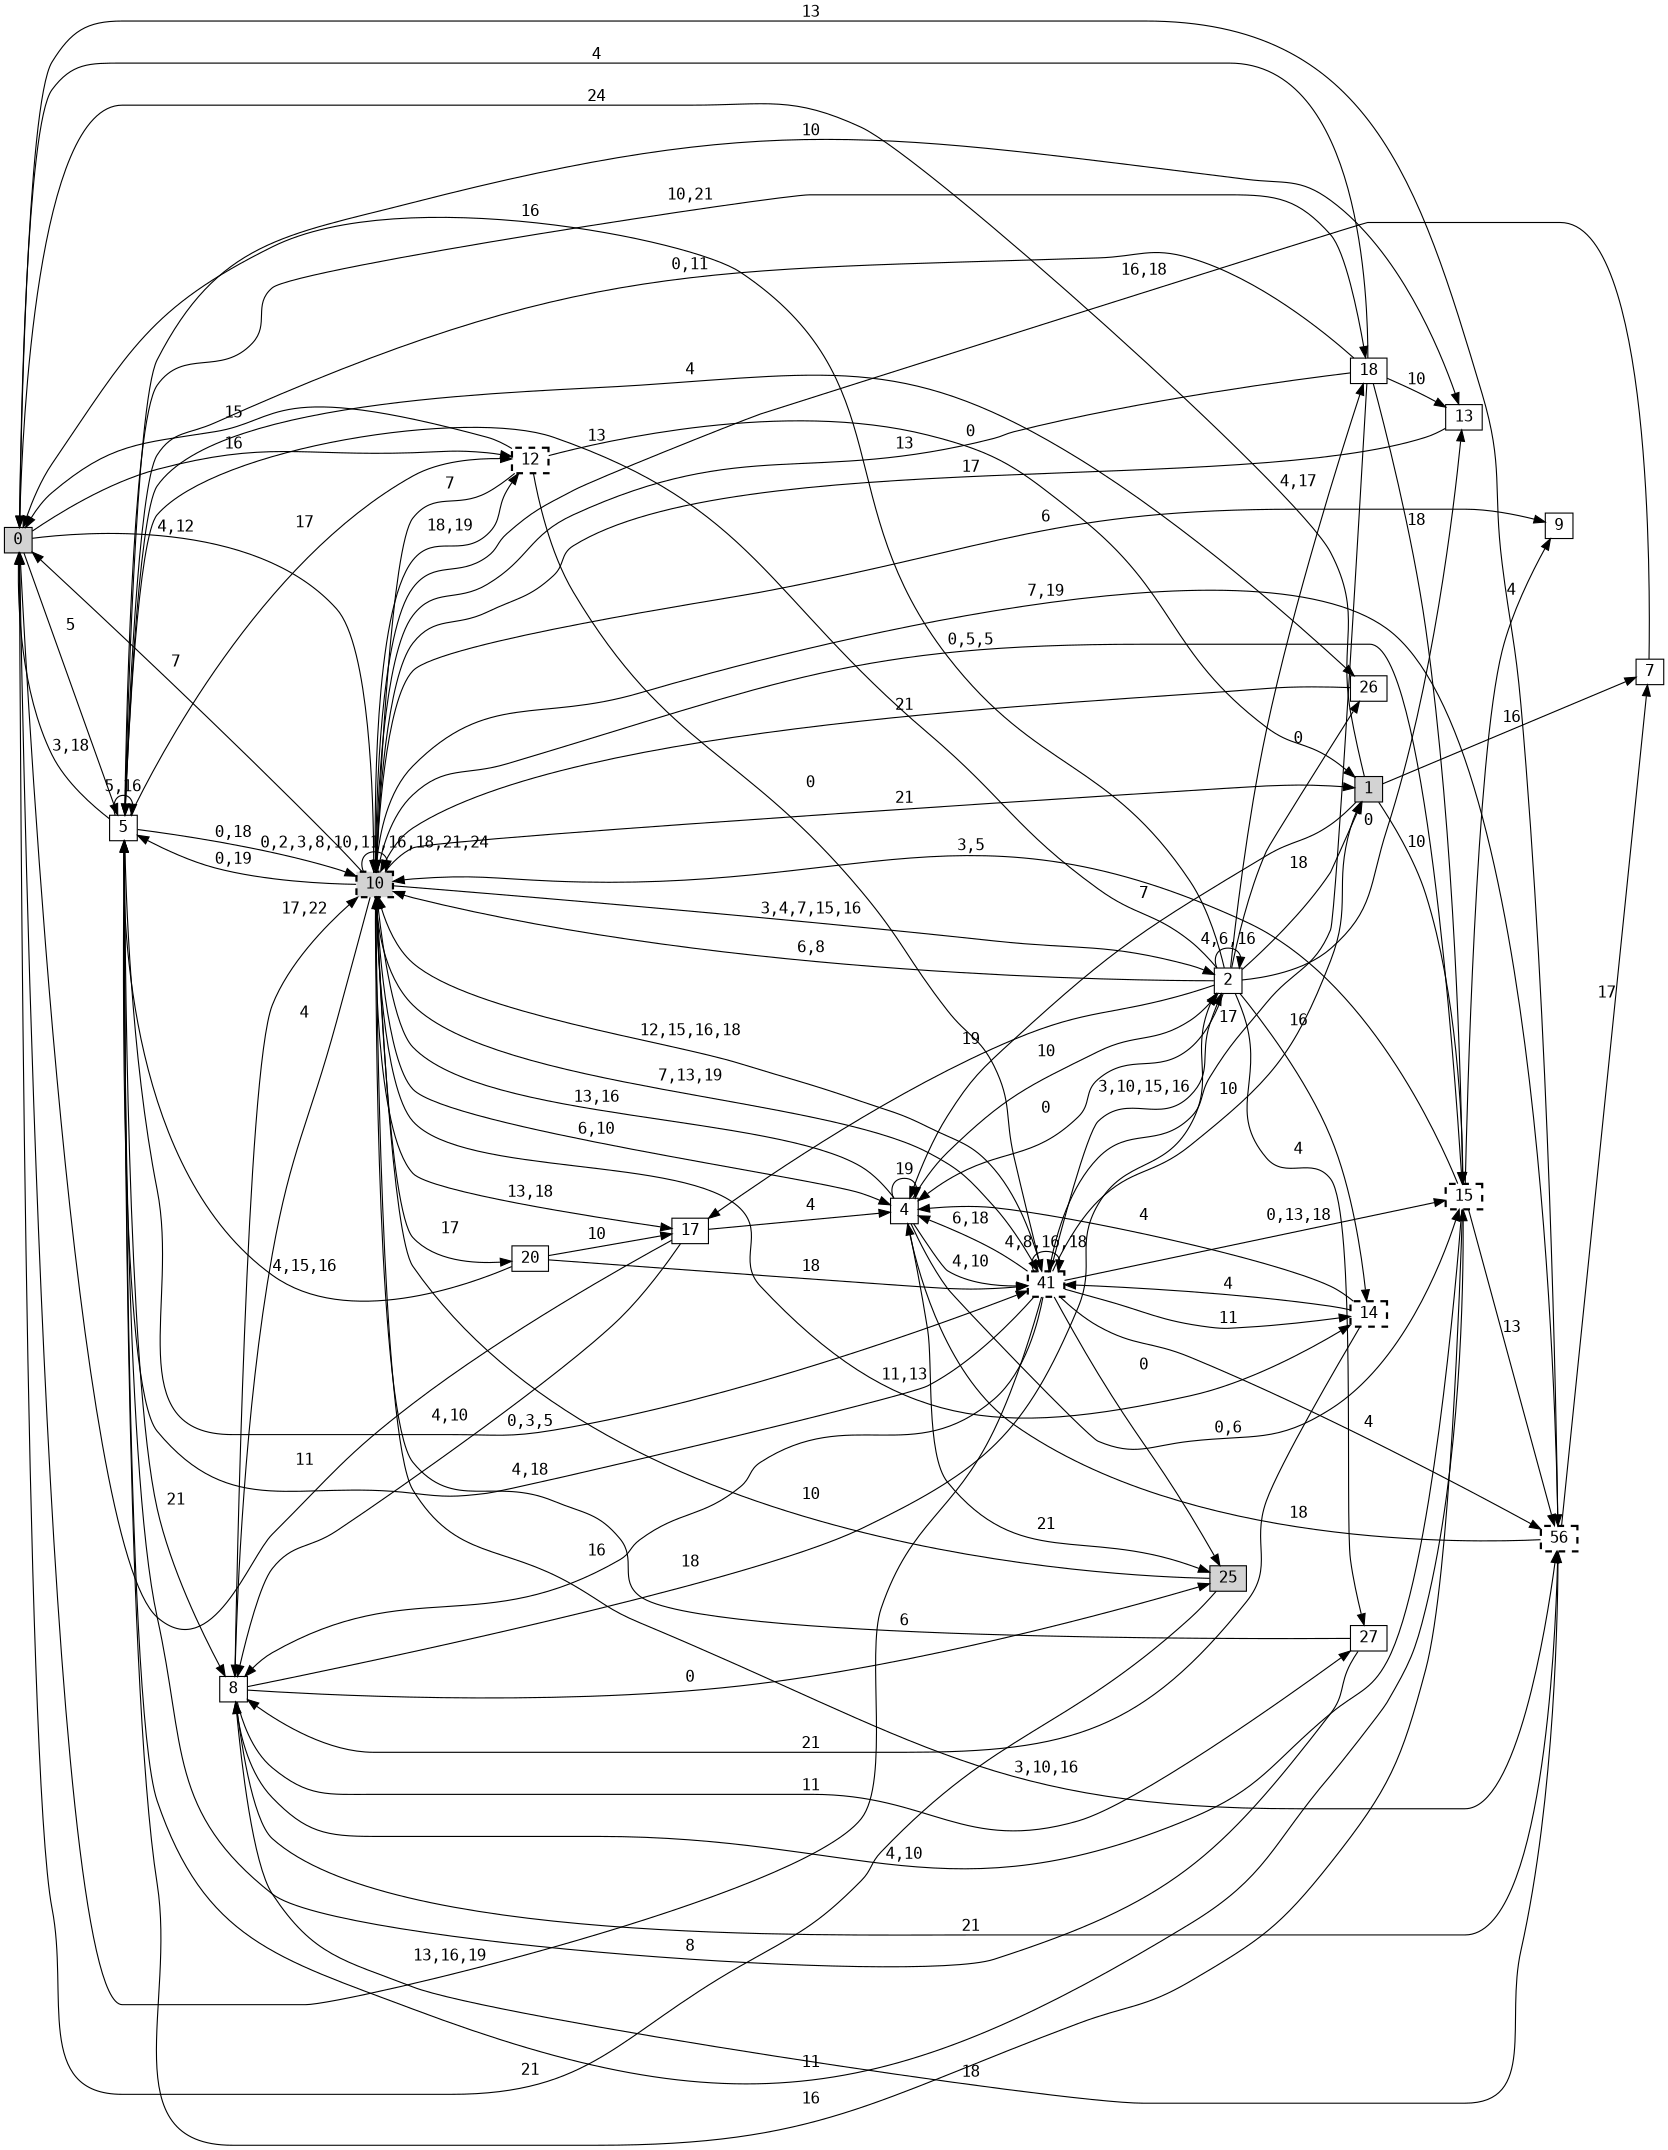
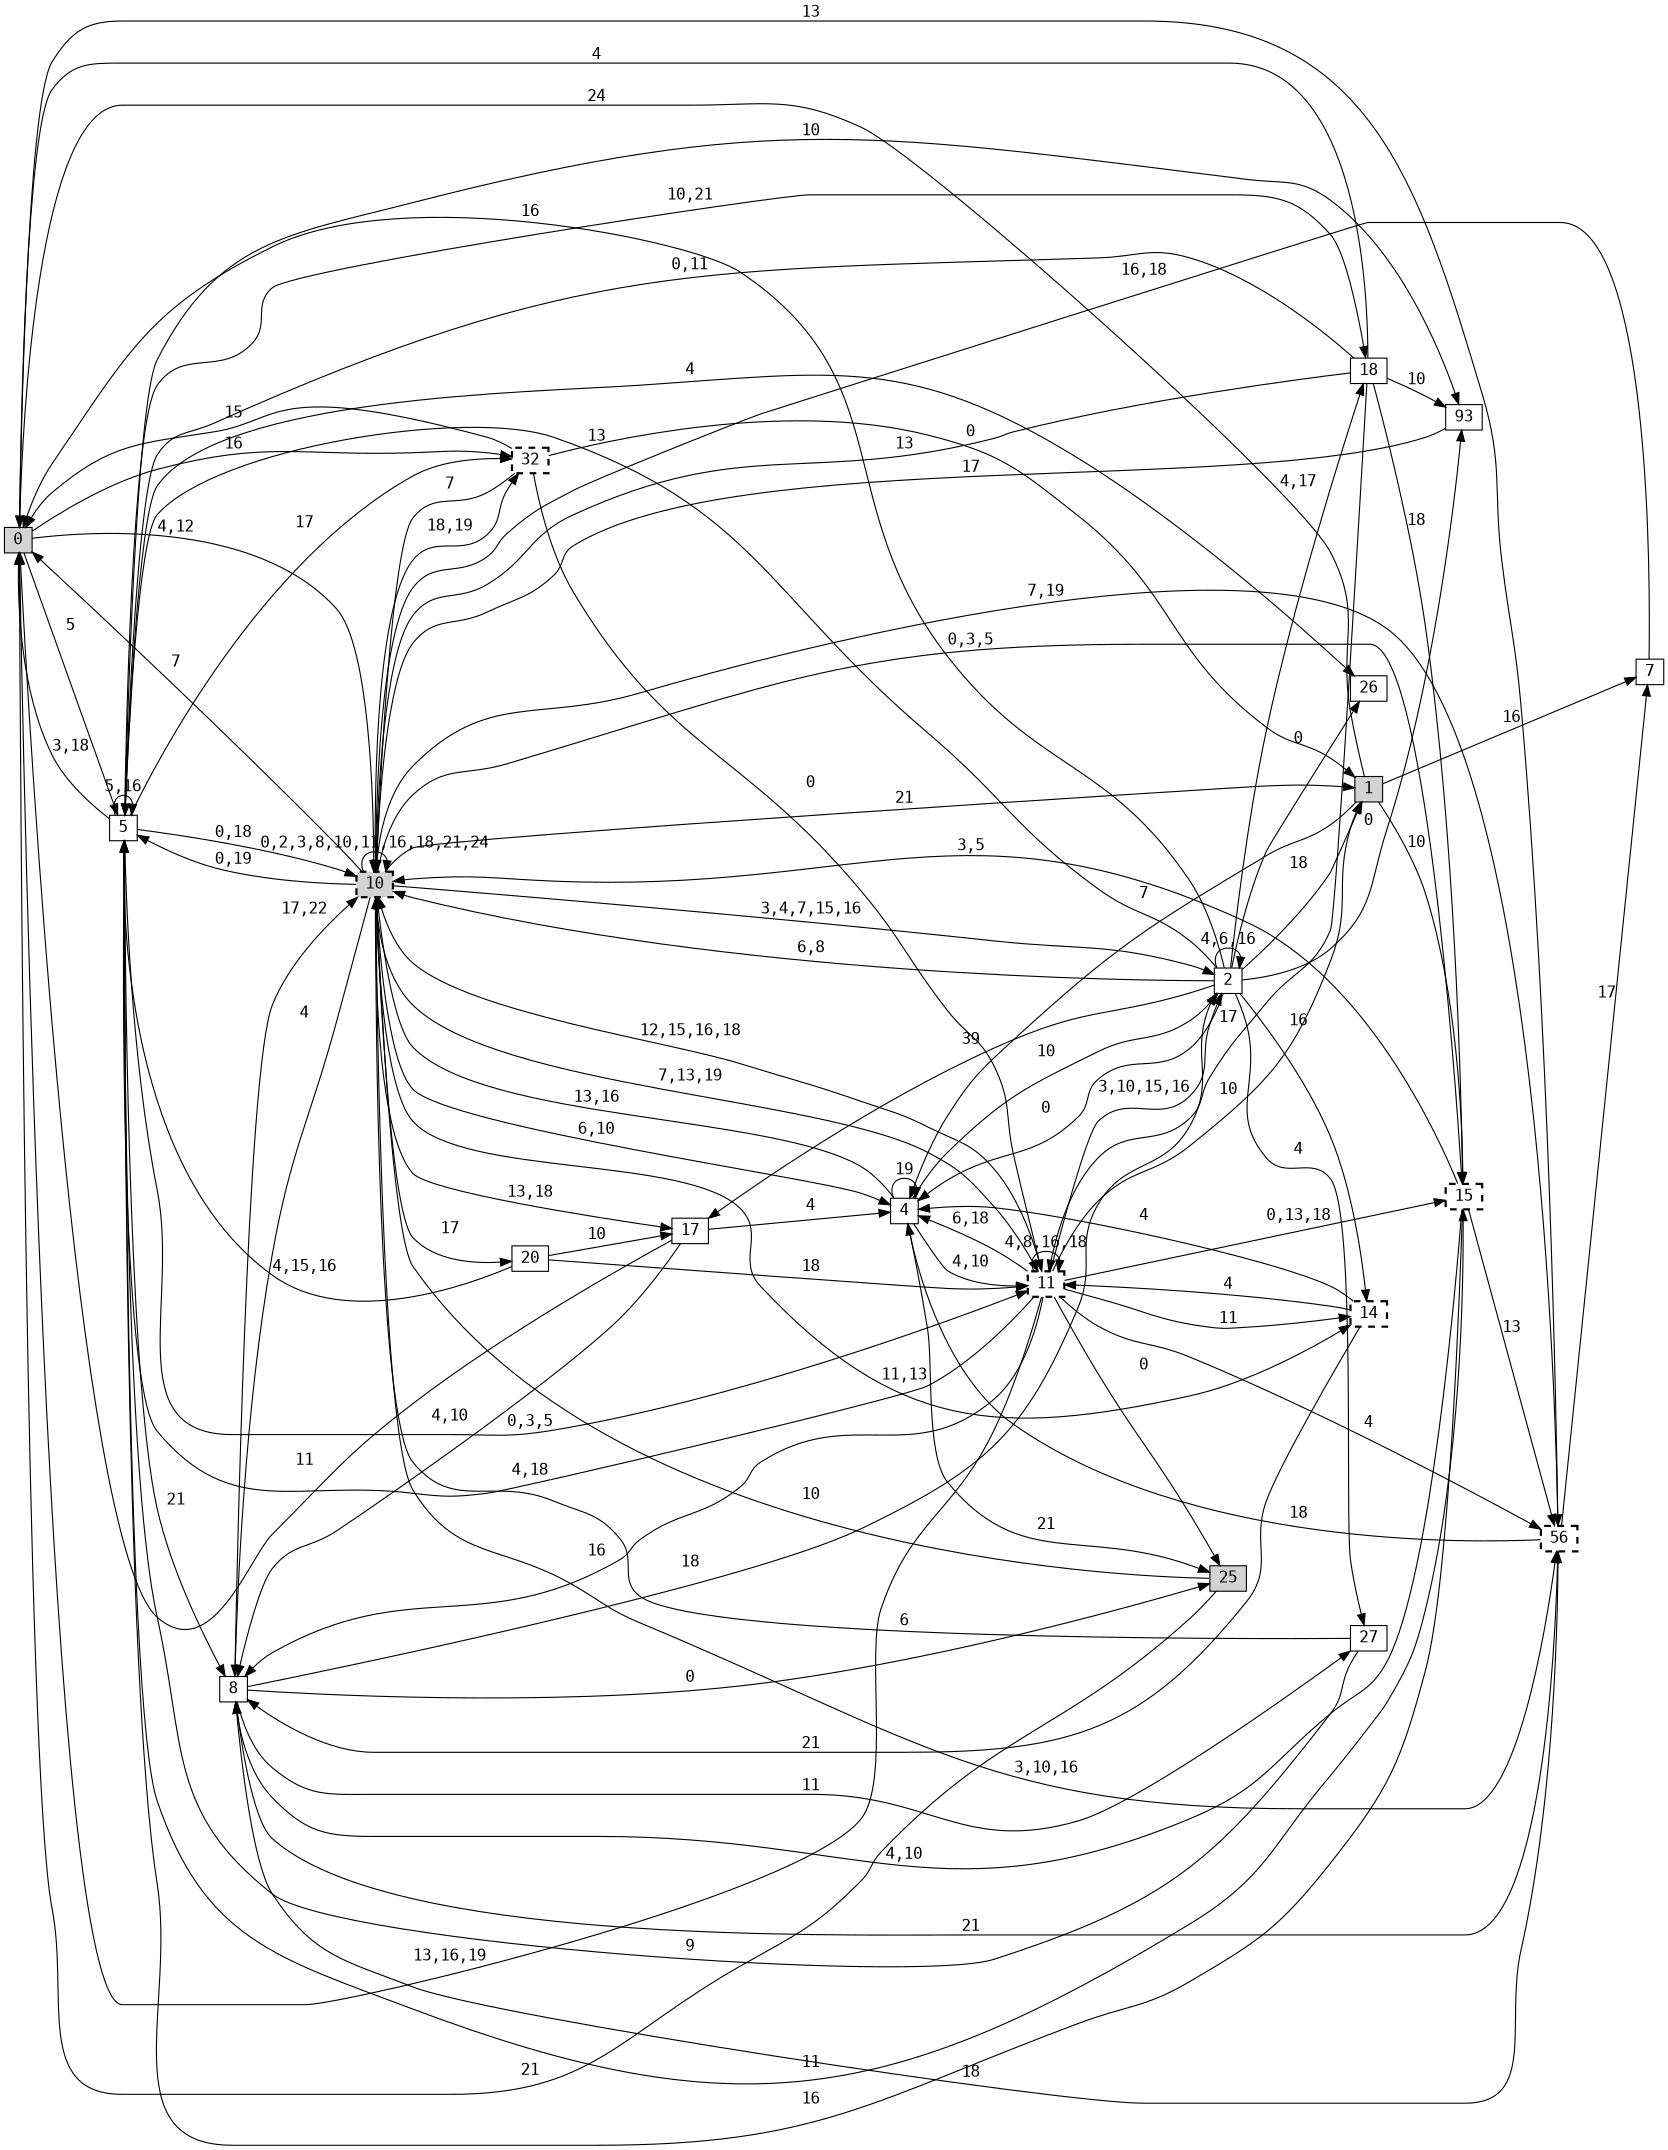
  digraph {
    fontname="DejaVu Sans Mono"
    rankdir=LR
    node [fontname="DejaVu Sans Mono" shape=box]
    edge [fontname="DejaVu Sans Mono"]
    n1 [height=0.1 label=0 style=filled width=0.1]
    n2 [height=0.1 label=5 width=0.1]
    n3 [height=0.1 label=10 style="filled,bold,dashed" width=0.1]
-   n4 [height=0.1 label=12 style="bold,dashed" width=0.1]
+   n4 [height=0.1 label=32 style="bold,dashed" width=0.1]
    n5 [height=0.1 label=56 style="bold,dashed" width=0.1]
    n6 [height=0.1 label=15 style="bold,dashed" width=0.1]
-   n7 [height=0.1 label=13 width=0.1]
+   n7 [height=0.1 label=93 width=0.1]
    n8 [height=0.1 label=18 width=0.1]
    n9 [height=0.1 label=26 width=0.1]
-   n10 [height=0.1 label=41 style="bold,dashed" width=0.1]
+   n10 [height=0.1 label=11 style="bold,dashed" width=0.1]
    n11 [height=0.1 label=8 width=0.1]
    n12 [height=0.1 label=1 style=filled width=0.1]
    n13 [height=0.1 label=4 width=0.1]
    n14 [height=0.1 label=2 width=0.1]
    n15 [height=0.1 label=14 style="bold,dashed" width=0.1]
    n16 [height=0.1 label=17 width=0.1]
-   n17 [height=0.1 label=9 width=0.1]
    n18 [height=0.1 label=20 width=0.1]
    n19 [height=0.1 label=7 width=0.1]
    n20 [height=0.1 label=25 style=filled width=0.1]
    n21 [height=0.1 label=27 width=0.1]
    n1 -> n2 [label=5]
    n1 -> n3 [label="4,12"]
    n1 -> n4 [label=16]
    n1 -> n5 [label=13]
    n2 -> n1 [label="3,18"]
    n2 -> n2 [label="5,16"]
    n2 -> n3 [label="0,18"]
    n2 -> n4 [label=17]
    n2 -> n6 [label=11]
    n2 -> n7 [label=10]
    n2 -> n8 [label="10,21"]
    n2 -> n9 [label=4]
    n2 -> n10 [label="0,3,5"]
    n2 -> n11 [label=21]
    n3 -> n1 [label=7]
    n3 -> n2 [label="0,19"]
    n3 -> n3 [label="0,2,3,8,10,11,16,18,21,24"]
    n3 -> n4 [label="18,19"]
    n3 -> n5 [label="3,10,16"]
-   n3 -> n6 [label="0,5,5"]
+   n3 -> n6 [label="0,3,5"]
    n3 -> n10 [label="7,13,19"]
    n3 -> n11 [label=4]
    n3 -> n12 [label=21]
    n3 -> n13 [label="6,10"]
    n3 -> n14 [label="3,4,7,15,16"]
    n3 -> n15 [label="11,13"]
    n3 -> n16 [label="13,18"]
-   n3 -> n17 [label=6]
    n3 -> n18 [label=17]
    n4 -> n1 [label=15]
    n4 -> n3 [label=7]
    n4 -> n10 [label=0]
    n4 -> n12 [label=0]
    n5 -> n3 [label="7,19"]
    n5 -> n11 [label=18]
    n5 -> n13 [label=18]
    n5 -> n19 [label=17]
    n6 -> n2 [label=16]
    n6 -> n3 [label="3,5"]
    n6 -> n5 [label=13]
    n6 -> n11 [label="4,10"]
-   n6 -> n17 [label=4]
    n7 -> n3 [label=17]
    n8 -> n1 [label=4]
    n8 -> n2 [label="0,11"]
    n8 -> n3 [label=13]
    n8 -> n6 [label=18]
    n8 -> n7 [label=10]
    n8 -> n10 [label=17]
-   n9 -> n3 [label=21]
    n10 -> n1 [label="13,16,19"]
    n10 -> n2 [label="4,18"]
    n10 -> n3 [label="12,15,16,18"]
    n10 -> n5 [label=4]
    n10 -> n6 [label="0,13,18"]
    n10 -> n10 [label="4,8,16,18"]
    n10 -> n11 [label=16]
    n10 -> n12 [label=10]
    n10 -> n13 [label="6,18"]
    n10 -> n14 [label="3,10,15,16"]
    n10 -> n15 [label=11]
    n10 -> n20 [label=0]
    n11 -> n3 [label="17,22"]
    n11 -> n5 [label=21]
    n11 -> n14 [label=18]
    n11 -> n20 [label=0]
    n11 -> n21 [label=11]
    n12 -> n1 [label=24]
    n12 -> n6 [label=10]
    n12 -> n13 [label=7]
    n12 -> n19 [label=16]
    n13 -> n3 [label="13,16"]
-   n13 -> n6 [label="0,6"]
    n13 -> n10 [label="4,10"]
    n13 -> n13 [label=19]
    n13 -> n14 [label=10]
    n13 -> n20 [label=21]
    n14 -> n1 [label=16]
    n14 -> n2 [label=13]
    n14 -> n3 [label="6,8"]
    n14 -> n7 [label=0]
    n14 -> n8 [label="4,17"]
    n14 -> n9 [label=0]
    n14 -> n12 [label=18]
    n14 -> n13 [label=0]
    n14 -> n14 [label="4,6,16"]
    n14 -> n15 [label=16]
-   n14 -> n16 [label=19]
+   n14 -> n16 [label=39]
    n14 -> n21 [label=4]
    n15 -> n10 [label=4]
    n15 -> n11 [label=21]
    n15 -> n13 [label=4]
    n16 -> n1 [label=11]
    n16 -> n11 [label="4,10"]
    n16 -> n13 [label=4]
    n18 -> n2 [label="4,15,16"]
    n18 -> n10 [label=18]
    n18 -> n16 [label=10]
    n19 -> n3 [label="16,18"]
    n20 -> n1 [label=21]
    n20 -> n3 [label=10]
-   n21 -> n2 [label=8]
+   n21 -> n2 [label=9]
    n21 -> n3 [label=6]
  }
